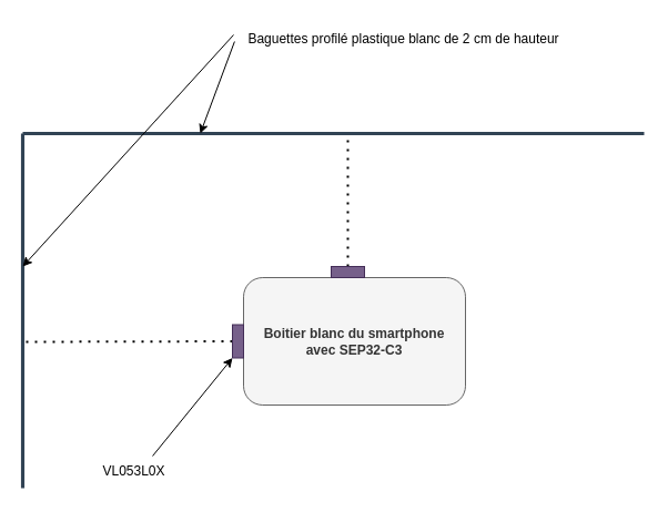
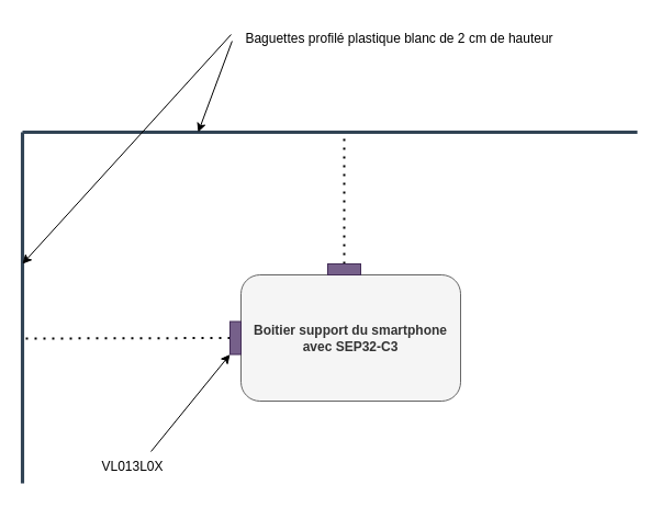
  <mxCell id="0" />
  <mxCell id="1" parent="0" />
  <mxCell id="2" value="" style="endArrow=none;dashed=1;html=1;dashPattern=1 3;strokeWidth=2;rounded=0;exitX=0.5;exitY=0;exitDx=0;exitDy=0;" edge="1" parent="1" source="6"><mxGeometry width="50" height="50" relative="1" as="geometry"><mxPoint x="110" y="230" as="sourcePoint" /><mxPoint x="313" y="120" as="targetPoint" /></mxGeometry></mxCell>
  <mxCell id="3" value="" style="endArrow=none;dashed=1;html=1;dashPattern=1 3;strokeWidth=2;rounded=0;exitX=0.5;exitY=0;exitDx=0;exitDy=0;" edge="1" parent="1" source="7"><mxGeometry width="50" height="50" relative="1" as="geometry"><mxPoint x="120" y="350" as="sourcePoint" /><mxPoint x="20" y="308" as="targetPoint" /></mxGeometry></mxCell>
  <mxCell id="4" value="" style="group;strokeWidth=5.118;" vertex="1" connectable="0" parent="1"><mxGeometry x="209" y="240" width="210" height="125" as="geometry" /></mxCell>
- <mxCell id="5" value="&lt;div&gt;&lt;b&gt;Boitier blanc du smartphone&lt;/b&gt;&lt;/div&gt;&lt;div&gt;&lt;b&gt;avec SEP32-C3&lt;br&gt;&lt;/b&gt;&lt;/div&gt;" style="rounded=1;whiteSpace=wrap;html=1;fillColor=#f5f5f5;fontColor=#333333;strokeColor=#666666;" vertex="1" parent="4"><mxGeometry x="10" y="10" width="200" height="115" as="geometry" /></mxCell>
+ <mxCell id="5" value="&lt;div&gt;&lt;b&gt;Boitier support du smartphone&lt;/b&gt;&lt;/div&gt;&lt;div&gt;&lt;b&gt;avec SEP32-C3&lt;br&gt;&lt;/b&gt;&lt;/div&gt;" style="rounded=1;whiteSpace=wrap;html=1;fillColor=#f5f5f5;fontColor=#333333;strokeColor=#666666;" vertex="1" parent="4"><mxGeometry x="10" y="10" width="200" height="115" as="geometry" /></mxCell>
  <mxCell id="6" value="" style="rounded=0;whiteSpace=wrap;html=1;fillColor=#76608a;fontColor=#ffffff;strokeColor=#432D57;" vertex="1" parent="4"><mxGeometry x="89" width="30" height="10" as="geometry" /></mxCell>
  <mxCell id="7" value="" style="rounded=0;whiteSpace=wrap;html=1;fillColor=#76608a;fontColor=#ffffff;strokeColor=#432D57;rotation=-90;" vertex="1" parent="4"><mxGeometry x="-10" y="62.5" width="30" height="10" as="geometry" /></mxCell>
  <mxCell id="8" value="" style="group" vertex="1" connectable="0" parent="1"><mxGeometry x="20" y="120" width="560" height="320" as="geometry" /></mxCell>
  <mxCell id="9" value="" style="endArrow=none;html=1;rounded=0;strokeWidth=3.15;fillColor=#647687;strokeColor=#314354;" edge="1" parent="8"><mxGeometry width="50" height="50" relative="1" as="geometry"><mxPoint y="320" as="sourcePoint" /><mxPoint as="targetPoint" /></mxGeometry></mxCell>
  <mxCell id="10" value="" style="endArrow=none;html=1;rounded=0;strokeWidth=3.15;fillColor=#647687;strokeColor=#314354;" edge="1" parent="8"><mxGeometry width="50" height="50" relative="1" as="geometry"><mxPoint as="sourcePoint" /><mxPoint x="560" as="targetPoint" /></mxGeometry></mxCell>
- <mxCell id="11" value="VL053L0X" style="text;html=1;align=center;verticalAlign=middle;resizable=0;points=[];autosize=1;strokeColor=none;fillColor=none;" vertex="1" parent="8"><mxGeometry x="60" y="290" width="80" height="30" as="geometry" /></mxCell>
+ <mxCell id="11" value="VL013L0X" style="text;html=1;align=center;verticalAlign=middle;resizable=0;points=[];autosize=1;strokeColor=none;fillColor=none;" vertex="1" parent="8"><mxGeometry x="60" y="290" width="80" height="30" as="geometry" /></mxCell>
  <mxCell id="12" value="" style="endArrow=classic;html=1;rounded=0;exitX=-0.01;exitY=0.367;exitDx=0;exitDy=0;exitPerimeter=0;" edge="1" parent="1" source="14"><mxGeometry width="50" height="50" relative="1" as="geometry"><mxPoint x="220" y="0" as="sourcePoint" /><mxPoint x="20" y="240" as="targetPoint" /></mxGeometry></mxCell>
  <mxCell id="13" value="" style="endArrow=classic;html=1;rounded=0;exitX=-0.007;exitY=0.567;exitDx=0;exitDy=0;exitPerimeter=0;" edge="1" parent="1" source="14"><mxGeometry width="50" height="50" relative="1" as="geometry"><mxPoint x="220" y="0" as="sourcePoint" /><mxPoint x="180" y="120" as="targetPoint" /></mxGeometry></mxCell>
  <mxCell id="14" value="Baguettes profilé plastique blanc de 2 cm de hauteur" style="text;html=1;align=center;verticalAlign=middle;resizable=0;points=[];autosize=1;strokeColor=none;fillColor=none;" vertex="1" parent="1"><mxGeometry x="213" y="20" width="300" height="30" as="geometry" /></mxCell>
  <mxCell id="15" value="" style="endArrow=classic;html=1;rounded=0;entryX=0;entryY=0;entryDx=0;entryDy=0;exitX=0.713;exitY=0.033;exitDx=0;exitDy=0;exitPerimeter=0;" edge="1" parent="1" source="11" target="7"><mxGeometry width="50" height="50" relative="1" as="geometry"><mxPoint x="150" y="400" as="sourcePoint" /><mxPoint x="340" y="280" as="targetPoint" /></mxGeometry></mxCell>
